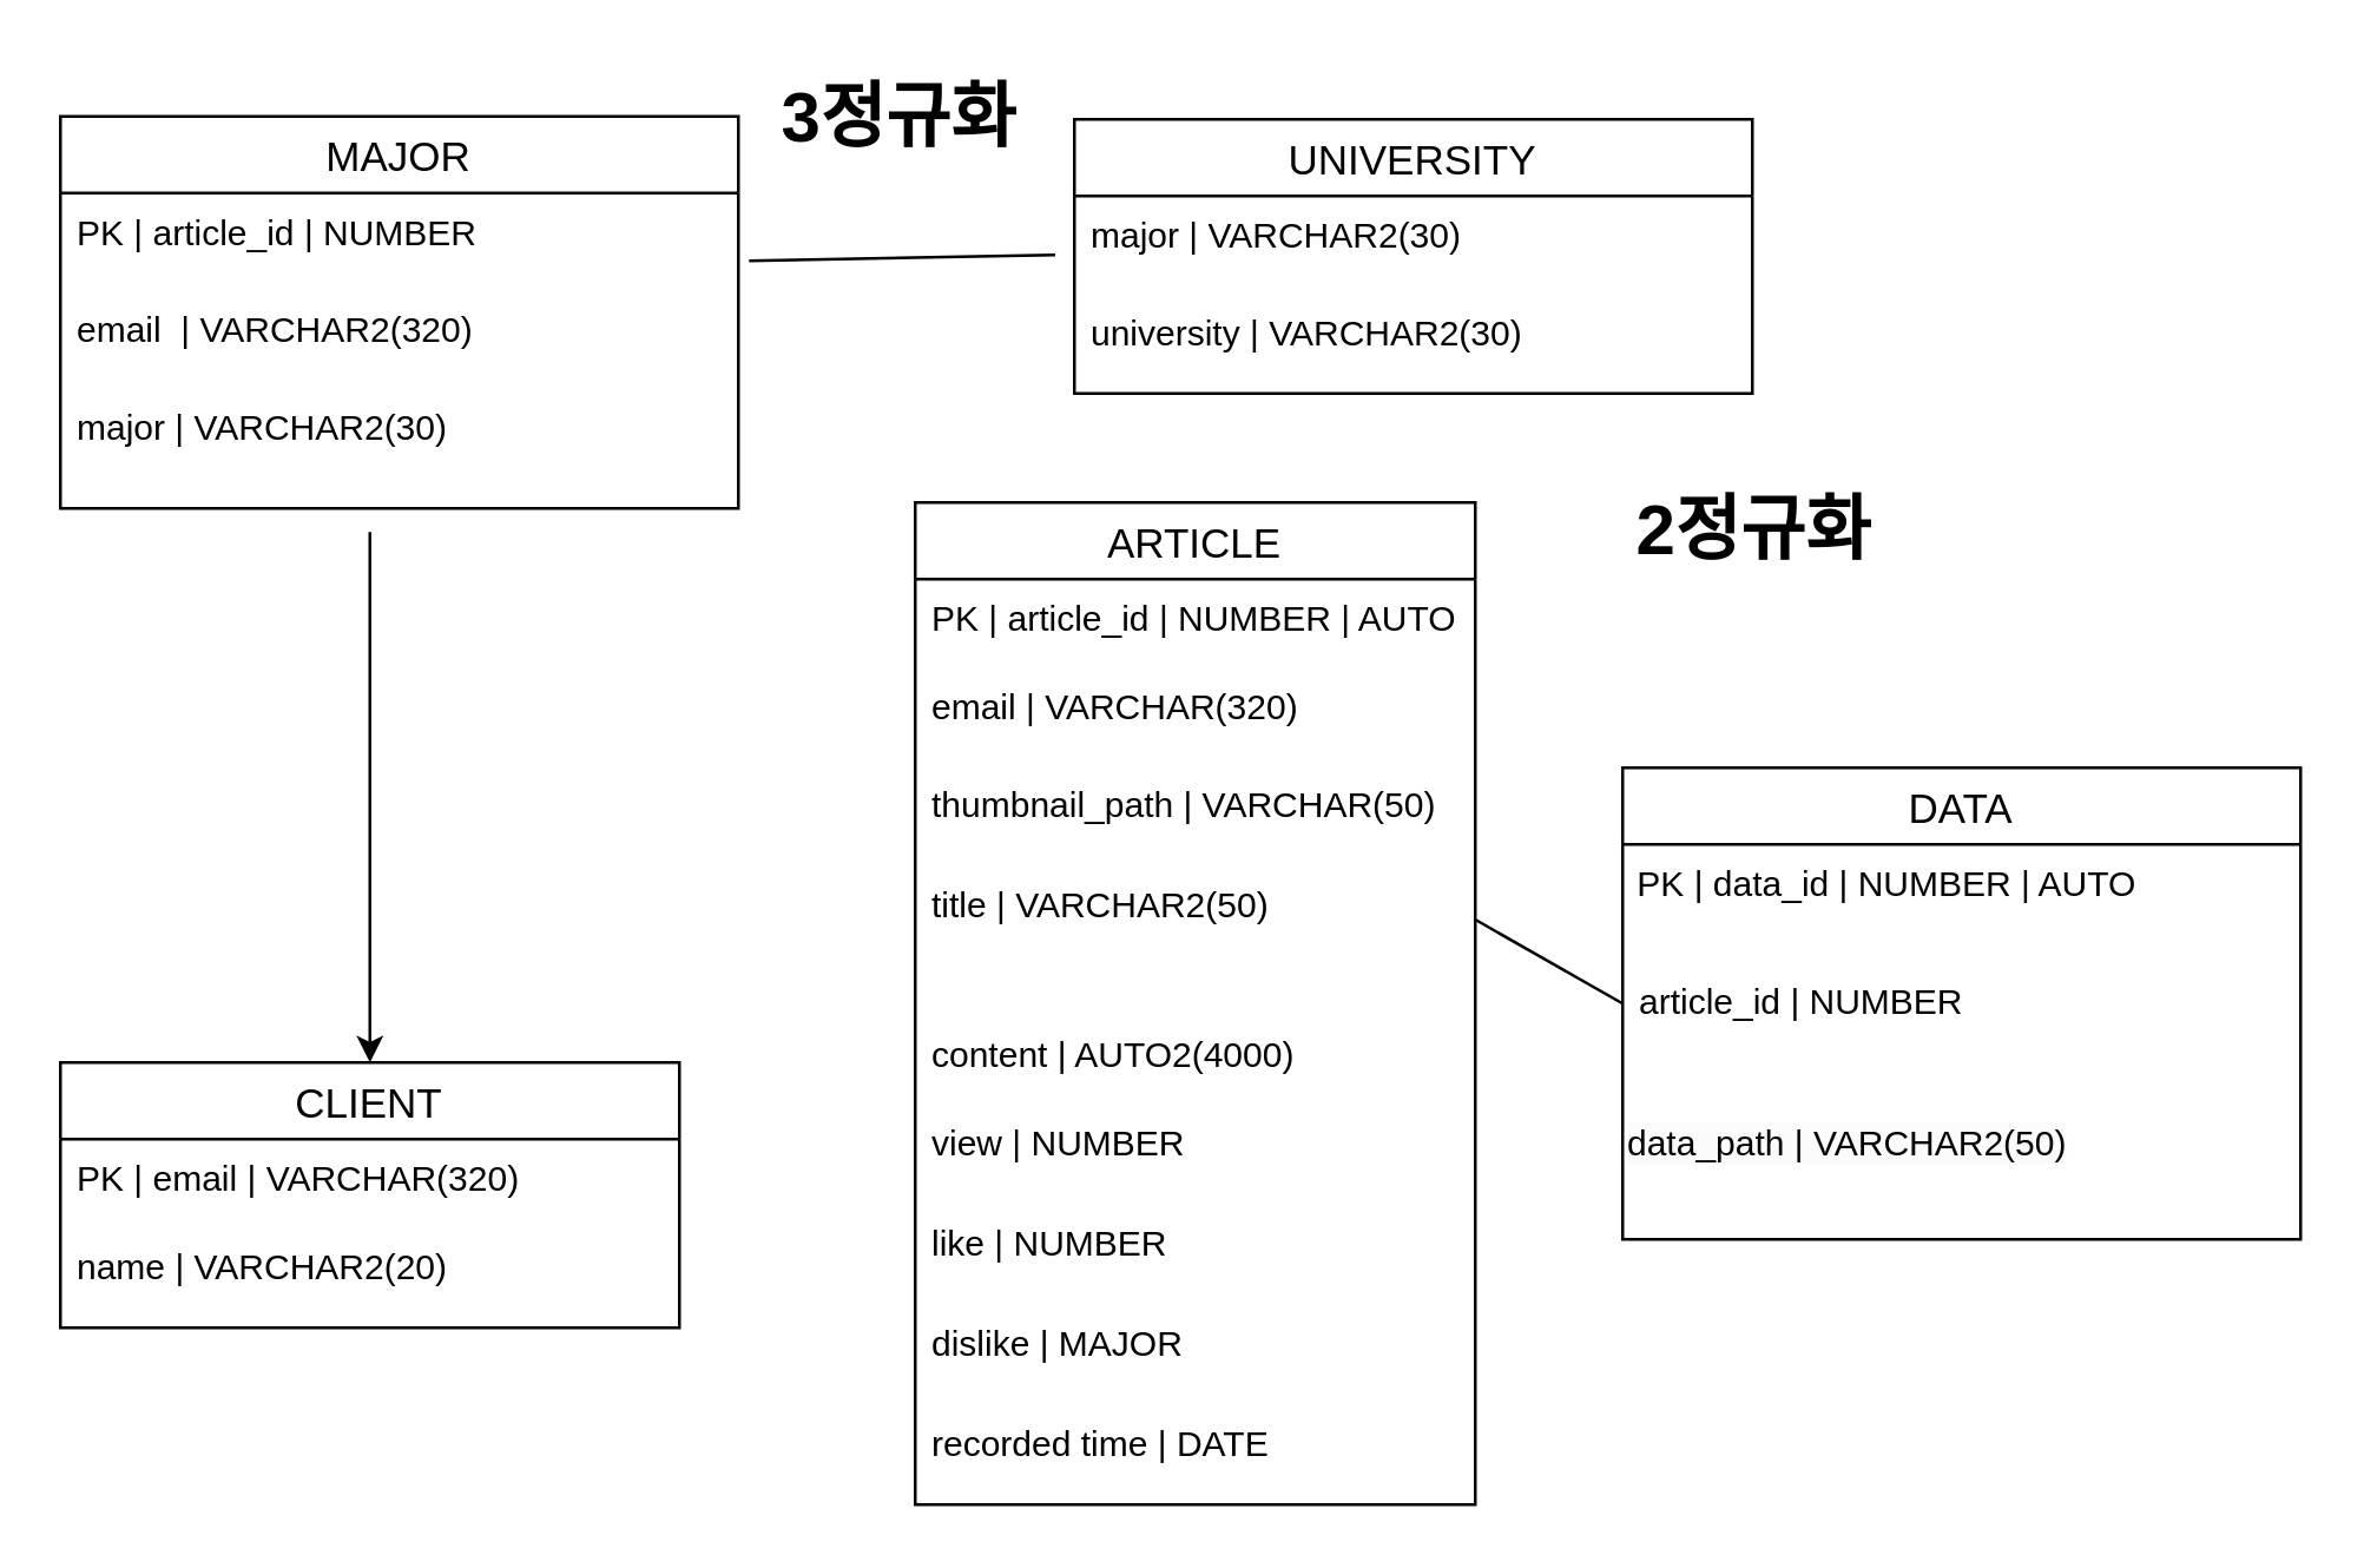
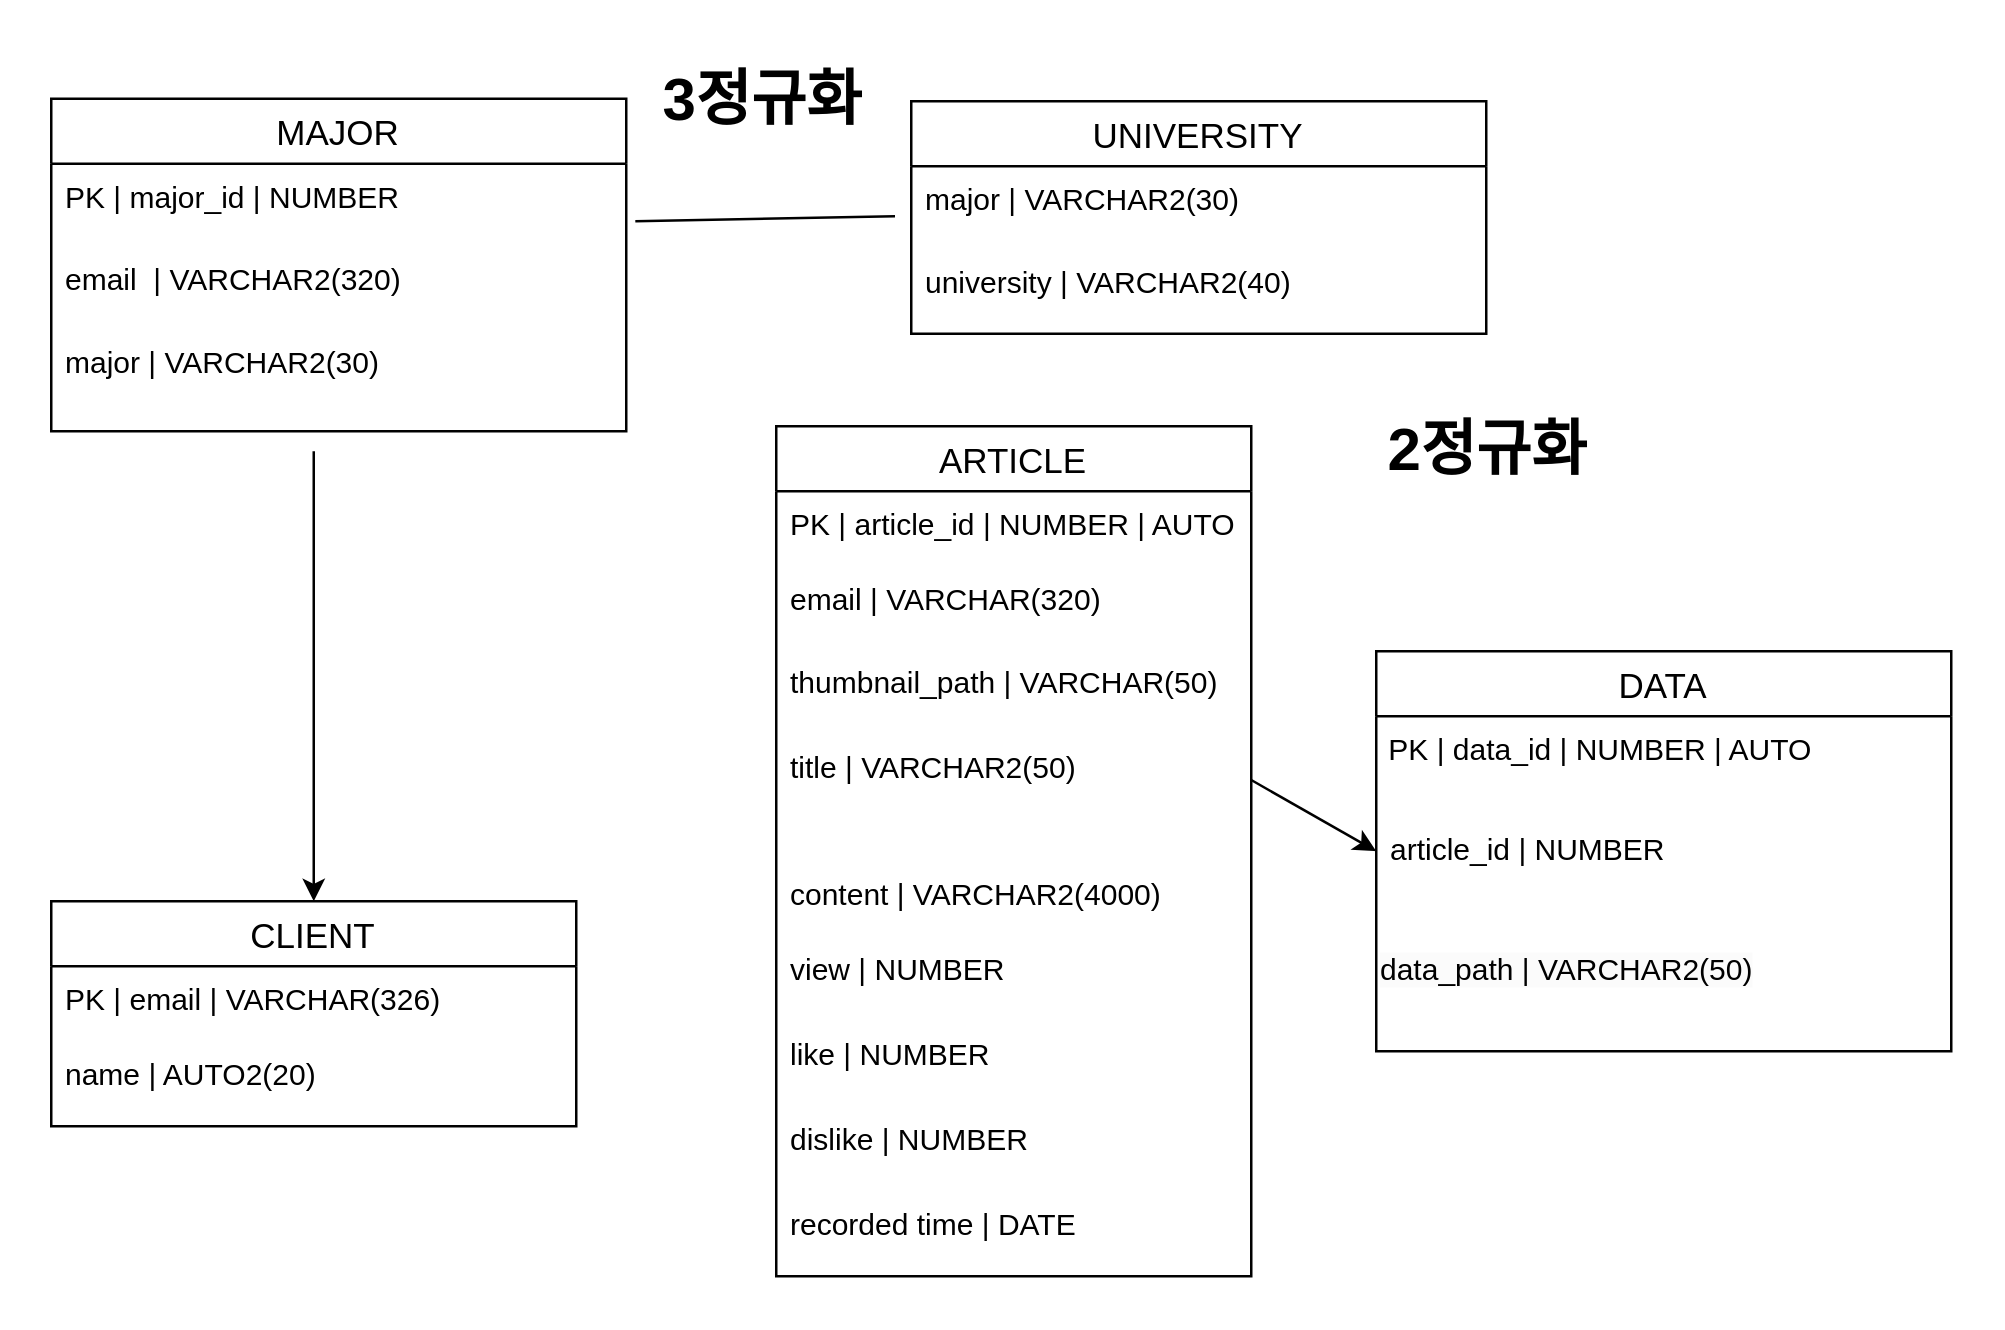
  <mxCell id="0" />
  <mxCell id="1" parent="0" />
  <mxCell id="2" value="CLIENT" style="swimlane;fontStyle=0;childLayout=stackLayout;horizontal=1;startSize=26;horizontalStack=0;resizeParent=1;resizeParentMax=0;resizeLast=0;collapsible=1;marginBottom=0;align=center;fontSize=14;" parent="1" vertex="1"><mxGeometry x="20" y="360" width="210" height="90" as="geometry" /></mxCell>
- <mxCell id="3" value="PK | email | VARCHAR(320)" style="text;strokeColor=none;fillColor=none;spacingLeft=4;spacingRight=4;overflow=hidden;rotatable=0;points=[[0,0.5],[1,0.5]];portConstraint=eastwest;fontSize=12;whiteSpace=wrap;html=1;" parent="2" vertex="1"><mxGeometry y="26" width="210" height="30" as="geometry" /></mxCell>
- <mxCell id="4" value="name | VARCHAR2(20)" style="text;strokeColor=none;fillColor=none;spacingLeft=4;spacingRight=4;overflow=hidden;rotatable=0;points=[[0,0.5],[1,0.5]];portConstraint=eastwest;fontSize=12;whiteSpace=wrap;html=1;" parent="2" vertex="1"><mxGeometry y="56" width="210" height="34" as="geometry" /></mxCell>
+ <mxCell id="3" value="PK | email | VARCHAR(326)" style="text;strokeColor=none;fillColor=none;spacingLeft=4;spacingRight=4;overflow=hidden;rotatable=0;points=[[0,0.5],[1,0.5]];portConstraint=eastwest;fontSize=12;whiteSpace=wrap;html=1;" parent="2" vertex="1"><mxGeometry y="26" width="210" height="30" as="geometry" /></mxCell>
+ <mxCell id="4" value="name | AUTO2(20)" style="text;strokeColor=none;fillColor=none;spacingLeft=4;spacingRight=4;overflow=hidden;rotatable=0;points=[[0,0.5],[1,0.5]];portConstraint=eastwest;fontSize=12;whiteSpace=wrap;html=1;" parent="2" vertex="1"><mxGeometry y="56" width="210" height="34" as="geometry" /></mxCell>
  <mxCell id="5" value="ARTICLE" style="swimlane;fontStyle=0;childLayout=stackLayout;horizontal=1;startSize=26;horizontalStack=0;resizeParent=1;resizeParentMax=0;resizeLast=0;collapsible=1;marginBottom=0;align=center;fontSize=14;" parent="1" vertex="1"><mxGeometry x="310" y="170" width="190" height="340" as="geometry" /></mxCell>
  <mxCell id="6" value="PK | article_id | NUMBER | AUTO" style="text;strokeColor=none;fillColor=none;spacingLeft=4;spacingRight=4;overflow=hidden;rotatable=0;points=[[0,0.5],[1,0.5]];portConstraint=eastwest;fontSize=12;whiteSpace=wrap;html=1;" parent="5" vertex="1"><mxGeometry y="26" width="190" height="30" as="geometry" /></mxCell>
  <mxCell id="7" value="email | VARCHAR(320)" style="text;strokeColor=none;fillColor=none;spacingLeft=4;spacingRight=4;overflow=hidden;rotatable=0;points=[[0,0.5],[1,0.5]];portConstraint=eastwest;fontSize=12;whiteSpace=wrap;html=1;" parent="5" vertex="1"><mxGeometry y="56" width="190" height="33" as="geometry" /></mxCell>
  <mxCell id="8" value="thumbnail_path | VARCHAR(50)" style="text;strokeColor=none;fillColor=none;spacingLeft=4;spacingRight=4;overflow=hidden;rotatable=0;points=[[0,0.5],[1,0.5]];portConstraint=eastwest;fontSize=12;whiteSpace=wrap;html=1;" vertex="1" parent="5"><mxGeometry y="89" width="190" height="34" as="geometry" /></mxCell>
  <mxCell id="9" value="title | VARCHAR2(50)" style="text;strokeColor=none;fillColor=none;spacingLeft=4;spacingRight=4;overflow=hidden;rotatable=0;points=[[0,0.5],[1,0.5]];portConstraint=eastwest;fontSize=12;whiteSpace=wrap;html=1;" parent="5" vertex="1"><mxGeometry y="123" width="190" height="37" as="geometry" /></mxCell>
- <mxCell id="10" value="&lt;br&gt;content | AUTO2(4000)" style="text;strokeColor=none;fillColor=none;spacingLeft=4;spacingRight=4;overflow=hidden;rotatable=0;points=[[0,0.5],[1,0.5]];portConstraint=eastwest;fontSize=12;whiteSpace=wrap;html=1;" parent="5" vertex="1"><mxGeometry y="160" width="190" height="44" as="geometry" /></mxCell>
+ <mxCell id="10" value="&lt;br&gt;content | VARCHAR2(4000)" style="text;strokeColor=none;fillColor=none;spacingLeft=4;spacingRight=4;overflow=hidden;rotatable=0;points=[[0,0.5],[1,0.5]];portConstraint=eastwest;fontSize=12;whiteSpace=wrap;html=1;" parent="5" vertex="1"><mxGeometry y="160" width="190" height="44" as="geometry" /></mxCell>
  <mxCell id="11" value="view | NUMBER" style="text;strokeColor=none;fillColor=none;spacingLeft=4;spacingRight=4;overflow=hidden;rotatable=0;points=[[0,0.5],[1,0.5]];portConstraint=eastwest;fontSize=12;whiteSpace=wrap;html=1;" parent="5" vertex="1"><mxGeometry y="204" width="190" height="34" as="geometry" /></mxCell>
  <mxCell id="12" value="like | NUMBER" style="text;strokeColor=none;fillColor=none;spacingLeft=4;spacingRight=4;overflow=hidden;rotatable=0;points=[[0,0.5],[1,0.5]];portConstraint=eastwest;fontSize=12;whiteSpace=wrap;html=1;" vertex="1" parent="5"><mxGeometry y="238" width="190" height="34" as="geometry" /></mxCell>
- <mxCell id="13" value="dislike | MAJOR" style="text;strokeColor=none;fillColor=none;spacingLeft=4;spacingRight=4;overflow=hidden;rotatable=0;points=[[0,0.5],[1,0.5]];portConstraint=eastwest;fontSize=12;whiteSpace=wrap;html=1;" vertex="1" parent="5"><mxGeometry y="272" width="190" height="34" as="geometry" /></mxCell>
+ <mxCell id="13" value="dislike | NUMBER" style="text;strokeColor=none;fillColor=none;spacingLeft=4;spacingRight=4;overflow=hidden;rotatable=0;points=[[0,0.5],[1,0.5]];portConstraint=eastwest;fontSize=12;whiteSpace=wrap;html=1;" vertex="1" parent="5"><mxGeometry y="272" width="190" height="34" as="geometry" /></mxCell>
  <mxCell id="14" value="recorded time&amp;nbsp;| DATE" style="text;strokeColor=none;fillColor=none;spacingLeft=4;spacingRight=4;overflow=hidden;rotatable=0;points=[[0,0.5],[1,0.5]];portConstraint=eastwest;fontSize=12;whiteSpace=wrap;html=1;" vertex="1" parent="5"><mxGeometry y="306" width="190" height="34" as="geometry" /></mxCell>
  <mxCell id="15" value="MAJOR" style="swimlane;fontStyle=0;childLayout=stackLayout;horizontal=1;startSize=26;horizontalStack=0;resizeParent=1;resizeParentMax=0;resizeLast=0;collapsible=1;marginBottom=0;align=center;fontSize=14;" parent="1" vertex="1"><mxGeometry x="20" y="39" width="230" height="133" as="geometry" /></mxCell>
- <mxCell id="16" value="PK | article_id | NUMBER" style="text;strokeColor=none;fillColor=none;spacingLeft=4;spacingRight=4;overflow=hidden;rotatable=0;points=[[0,0.5],[1,0.5]];portConstraint=eastwest;fontSize=12;whiteSpace=wrap;html=1;" parent="15" vertex="1"><mxGeometry y="26" width="230" height="33" as="geometry" /></mxCell>
+ <mxCell id="16" value="PK | major_id | NUMBER" style="text;strokeColor=none;fillColor=none;spacingLeft=4;spacingRight=4;overflow=hidden;rotatable=0;points=[[0,0.5],[1,0.5]];portConstraint=eastwest;fontSize=12;whiteSpace=wrap;html=1;" parent="15" vertex="1"><mxGeometry y="26" width="230" height="33" as="geometry" /></mxCell>
  <mxCell id="17" value="email&amp;nbsp; | VARCHAR2(320)" style="text;strokeColor=none;fillColor=none;spacingLeft=4;spacingRight=4;overflow=hidden;rotatable=0;points=[[0,0.5],[1,0.5]];portConstraint=eastwest;fontSize=12;whiteSpace=wrap;html=1;" parent="15" vertex="1"><mxGeometry y="59" width="230" height="33" as="geometry" /></mxCell>
  <mxCell id="18" value="major | VARCHAR2(30)" style="text;strokeColor=none;fillColor=none;spacingLeft=4;spacingRight=4;overflow=hidden;rotatable=0;points=[[0,0.5],[1,0.5]];portConstraint=eastwest;fontSize=12;whiteSpace=wrap;html=1;" parent="15" vertex="1"><mxGeometry y="92" width="230" height="41" as="geometry" /></mxCell>
  <mxCell id="19" value="&lt;h1&gt;3정규화&lt;/h1&gt;" style="text;html=1;strokeColor=none;fillColor=none;spacing=5;spacingTop=-20;whiteSpace=wrap;overflow=hidden;rounded=0;" parent="1" vertex="1"><mxGeometry x="260" y="20" width="130" height="66" as="geometry" /></mxCell>
  <mxCell id="20" value="&lt;h1&gt;2정규화&lt;/h1&gt;&lt;div&gt;부분 종속성인&amp;nbsp;&lt;/div&gt;" style="text;html=1;strokeColor=none;fillColor=none;spacing=5;spacingTop=-20;whiteSpace=wrap;overflow=hidden;rounded=0;" parent="1" vertex="1"><mxGeometry x="550" y="160" width="140" height="50" as="geometry" /></mxCell>
  <mxCell id="21" value="DATA" style="swimlane;fontStyle=0;childLayout=stackLayout;horizontal=1;startSize=26;horizontalStack=0;resizeParent=1;resizeParentMax=0;resizeLast=0;collapsible=1;marginBottom=0;align=center;fontSize=14;" parent="1" vertex="1"><mxGeometry x="550" y="260" width="230" height="160" as="geometry" /></mxCell>
  <mxCell id="22" value="&amp;nbsp;PK | data_id | NUMBER | AUTO" style="text;whiteSpace=wrap;html=1;" parent="21" vertex="1"><mxGeometry y="26" width="230" height="40" as="geometry" /></mxCell>
  <mxCell id="23" value="article_id | NUMBER" style="text;strokeColor=none;fillColor=none;spacingLeft=4;spacingRight=4;overflow=hidden;rotatable=0;points=[[0,0.5],[1,0.5]];portConstraint=eastwest;fontSize=12;whiteSpace=wrap;html=1;" parent="21" vertex="1"><mxGeometry y="66" width="230" height="34" as="geometry" /></mxCell>
  <mxCell id="24" value="&lt;br&gt;&lt;span style=&quot;color: rgb(0, 0, 0); font-family: Helvetica; font-size: 12px; font-style: normal; font-variant-ligatures: normal; font-variant-caps: normal; font-weight: 400; letter-spacing: normal; orphans: 2; text-align: left; text-indent: 0px; text-transform: none; widows: 2; word-spacing: 0px; -webkit-text-stroke-width: 0px; background-color: rgb(251, 251, 251); text-decoration-thickness: initial; text-decoration-style: initial; text-decoration-color: initial; float: none; display: inline !important;&quot;&gt;data_path | VARCHAR2(50)&lt;/span&gt;" style="text;whiteSpace=wrap;html=1;" parent="21" vertex="1"><mxGeometry y="100" width="230" height="60" as="geometry" /></mxCell>
- <mxCell id="25" value="" style="endArrow=none;html=1;rounded=0;entryX=0;entryY=0.5;entryDx=0;entryDy=0;exitX=1;exitY=0.5;exitDx=0;exitDy=0;" parent="1" source="9" target="21" edge="1"><mxGeometry width="50" height="50" relative="1" as="geometry"><mxPoint x="230" y="470" as="sourcePoint" /><mxPoint x="280" y="420" as="targetPoint" /></mxGeometry></mxCell>
+ <mxCell id="25" value="" style="endArrow=classic;html=1;rounded=0;entryX=0;entryY=0.5;entryDx=0;entryDy=0;exitX=1;exitY=0.5;exitDx=0;exitDy=0;" parent="1" source="9" target="21" edge="1"><mxGeometry width="50" height="50" relative="1" as="geometry"><mxPoint x="230" y="470" as="sourcePoint" /><mxPoint x="280" y="420" as="targetPoint" /></mxGeometry></mxCell>
  <mxCell id="26" value="UNIVERSITY" style="swimlane;fontStyle=0;childLayout=stackLayout;horizontal=1;startSize=26;horizontalStack=0;resizeParent=1;resizeParentMax=0;resizeLast=0;collapsible=1;marginBottom=0;align=center;fontSize=14;" parent="1" vertex="1"><mxGeometry x="364" y="40" width="230" height="93" as="geometry" /></mxCell>
  <mxCell id="27" value="major | VARCHAR2(30)" style="text;strokeColor=none;fillColor=none;spacingLeft=4;spacingRight=4;overflow=hidden;rotatable=0;points=[[0,0.5],[1,0.5]];portConstraint=eastwest;fontSize=12;whiteSpace=wrap;html=1;" parent="26" vertex="1"><mxGeometry y="26" width="230" height="33" as="geometry" /></mxCell>
- <mxCell id="28" value="university | VARCHAR2(30)" style="text;strokeColor=none;fillColor=none;spacingLeft=4;spacingRight=4;overflow=hidden;rotatable=0;points=[[0,0.5],[1,0.5]];portConstraint=eastwest;fontSize=12;whiteSpace=wrap;html=1;" parent="26" vertex="1"><mxGeometry y="59" width="230" height="34" as="geometry" /></mxCell>
+ <mxCell id="28" value="university | VARCHAR2(40)" style="text;strokeColor=none;fillColor=none;spacingLeft=4;spacingRight=4;overflow=hidden;rotatable=0;points=[[0,0.5],[1,0.5]];portConstraint=eastwest;fontSize=12;whiteSpace=wrap;html=1;" parent="26" vertex="1"><mxGeometry y="59" width="230" height="34" as="geometry" /></mxCell>
  <mxCell id="29" value="" style="endArrow=none;html=1;rounded=0;entryX=0.75;entryY=1;entryDx=0;entryDy=0;exitX=-0.049;exitY=1.03;exitDx=0;exitDy=0;exitPerimeter=0;" parent="1" source="19" target="19" edge="1"><mxGeometry width="50" height="50" relative="1" as="geometry"><mxPoint x="200" y="270" as="sourcePoint" /><mxPoint x="250" y="220" as="targetPoint" /></mxGeometry></mxCell>
  <mxCell id="30" value="" style="endArrow=classic;html=1;rounded=0;entryX=0.5;entryY=0;entryDx=0;entryDy=0;" edge="1" parent="1" target="2"><mxGeometry width="50" height="50" relative="1" as="geometry"><mxPoint x="125" y="180" as="sourcePoint" /><mxPoint x="380" y="270" as="targetPoint" /></mxGeometry></mxCell>
